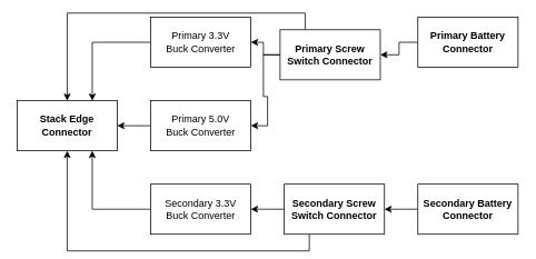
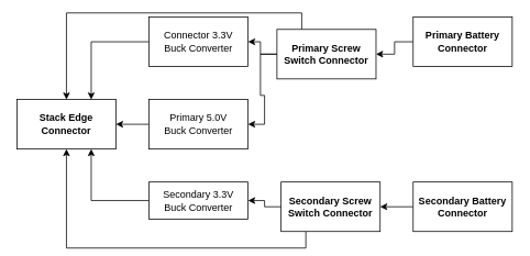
  <mxCell id="0" />
  <mxCell id="1" parent="0" />
  <mxCell id="2" value="&lt;div&gt;Stack Edge Connector&lt;/div&gt;" style="whiteSpace=wrap;html=1;fontStyle=1" parent="1" vertex="1"><mxGeometry x="20" y="120" width="120" height="60" as="geometry" /></mxCell>
  <mxCell id="3" value="" style="edgeStyle=orthogonalEdgeStyle;rounded=0;orthogonalLoop=1;jettySize=auto;html=1;" parent="1" source="4" target="8" edge="1"><mxGeometry relative="1" as="geometry" /></mxCell>
  <mxCell id="4" value="&lt;div&gt;Primary Battery&lt;/div&gt;&lt;div&gt;Connector&lt;br&gt;&lt;/div&gt;" style="whiteSpace=wrap;html=1;fontStyle=1" parent="1" vertex="1"><mxGeometry x="500" y="20" width="120" height="60" as="geometry" /></mxCell>
  <mxCell id="5" value="" style="edgeStyle=orthogonalEdgeStyle;rounded=0;orthogonalLoop=1;jettySize=auto;html=1;" edge="1" parent="1" source="8" target="15"><mxGeometry relative="1" as="geometry" /></mxCell>
  <mxCell id="6" style="edgeStyle=orthogonalEdgeStyle;rounded=0;orthogonalLoop=1;jettySize=auto;html=1;exitX=0;exitY=0.5;exitDx=0;exitDy=0;entryX=1;entryY=0.5;entryDx=0;entryDy=0;" edge="1" parent="1" source="8" target="19"><mxGeometry relative="1" as="geometry" /></mxCell>
  <mxCell id="7" style="edgeStyle=orthogonalEdgeStyle;rounded=0;orthogonalLoop=1;jettySize=auto;html=1;exitX=0.25;exitY=0;exitDx=0;exitDy=0;entryX=0.5;entryY=0;entryDx=0;entryDy=0;" edge="1" parent="1" source="8" target="2"><mxGeometry relative="1" as="geometry" /></mxCell>
  <mxCell id="8" value="&lt;div&gt;Primary Screw&lt;/div&gt;&lt;div&gt;Switch Connector&lt;br&gt;&lt;/div&gt;" style="whiteSpace=wrap;html=1;fontStyle=1" parent="1" vertex="1"><mxGeometry x="335" y="35" width="120" height="60" as="geometry" /></mxCell>
  <mxCell id="9" value="" style="edgeStyle=orthogonalEdgeStyle;rounded=0;orthogonalLoop=1;jettySize=auto;html=1;" parent="1" source="10" target="13" edge="1"><mxGeometry relative="1" as="geometry" /></mxCell>
  <mxCell id="10" value="&lt;div&gt;Secondary Battery&lt;/div&gt;&lt;div&gt;Connector&lt;br&gt;&lt;/div&gt;" style="whiteSpace=wrap;html=1;fontStyle=1" parent="1" vertex="1"><mxGeometry x="500" y="220" width="120" height="60" as="geometry" /></mxCell>
  <mxCell id="11" value="" style="edgeStyle=orthogonalEdgeStyle;rounded=0;orthogonalLoop=1;jettySize=auto;html=1;" edge="1" parent="1" source="13" target="17"><mxGeometry relative="1" as="geometry" /></mxCell>
  <mxCell id="12" style="edgeStyle=orthogonalEdgeStyle;rounded=0;orthogonalLoop=1;jettySize=auto;html=1;exitX=0.25;exitY=1;exitDx=0;exitDy=0;entryX=0.5;entryY=1;entryDx=0;entryDy=0;" edge="1" parent="1" source="13" target="2"><mxGeometry relative="1" as="geometry" /></mxCell>
  <mxCell id="13" value="&lt;div&gt;Secondary Screw&lt;/div&gt;&lt;div&gt;Switch Connector&lt;br&gt;&lt;/div&gt;" style="whiteSpace=wrap;html=1;fontStyle=1" parent="1" vertex="1"><mxGeometry x="340" y="220" width="120" height="60" as="geometry" /></mxCell>
  <mxCell id="14" style="edgeStyle=orthogonalEdgeStyle;rounded=0;orthogonalLoop=1;jettySize=auto;html=1;exitX=0;exitY=0.5;exitDx=0;exitDy=0;entryX=0.75;entryY=0;entryDx=0;entryDy=0;" edge="1" parent="1" source="15" target="2"><mxGeometry relative="1" as="geometry" /></mxCell>
- <mxCell id="15" value="Primary 3.3V&lt;br&gt;Buck Converter" style="whiteSpace=wrap;html=1;" vertex="1" parent="1"><mxGeometry x="180" y="20" width="120" height="60" as="geometry" /></mxCell>
+ <mxCell id="15" value="Connector 3.3V&lt;br&gt;Buck Converter" style="whiteSpace=wrap;html=1;" vertex="1" parent="1"><mxGeometry x="180" y="20" width="120" height="60" as="geometry" /></mxCell>
  <mxCell id="16" style="edgeStyle=orthogonalEdgeStyle;rounded=0;orthogonalLoop=1;jettySize=auto;html=1;entryX=0.75;entryY=1;entryDx=0;entryDy=0;" edge="1" parent="1" source="17" target="2"><mxGeometry relative="1" as="geometry" /></mxCell>
- <mxCell id="17" value="Secondary 3.3V&lt;br&gt;Buck Converter" style="whiteSpace=wrap;html=1;" vertex="1" parent="1"><mxGeometry x="180" y="220" width="120" height="60" as="geometry" /></mxCell>
+ <mxCell id="17" value="Secondary 3.3V&lt;br&gt;Buck Converter" style="whiteSpace=wrap;html=1;" vertex="1" parent="1"><mxGeometry x="180" y="220" width="120" height="45" as="geometry" /></mxCell>
  <mxCell id="18" value="" style="edgeStyle=orthogonalEdgeStyle;rounded=0;orthogonalLoop=1;jettySize=auto;html=1;" edge="1" parent="1" source="19" target="2"><mxGeometry relative="1" as="geometry" /></mxCell>
  <mxCell id="19" value="Primary 5.0V&lt;br&gt;Buck Converter" style="whiteSpace=wrap;html=1;" vertex="1" parent="1"><mxGeometry x="180" y="120" width="120" height="60" as="geometry" /></mxCell>
